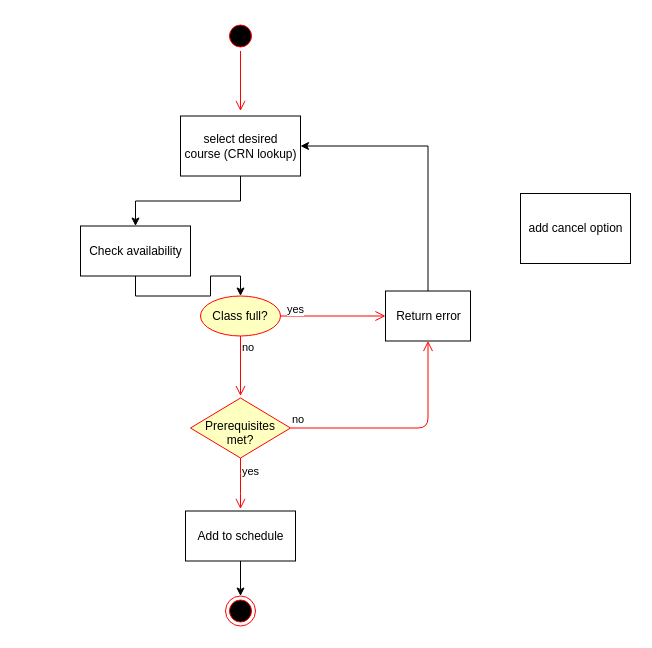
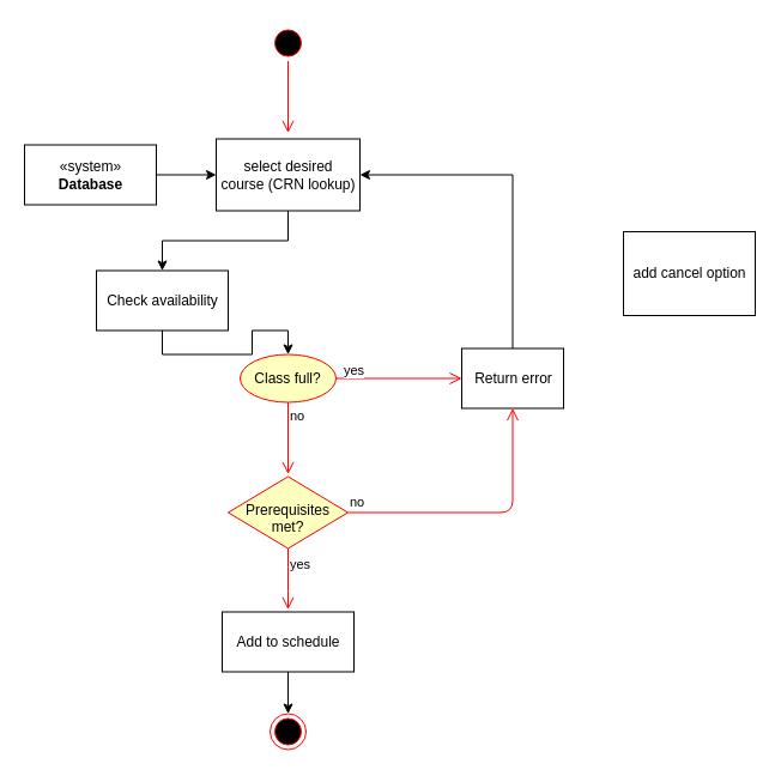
  <mxCell id="0" />
  <mxCell id="1" parent="0" />
  <mxCell id="2" value="" style="ellipse;html=1;shape=startState;fillColor=#000000;strokeColor=#ff0000;" parent="1" vertex="1"><mxGeometry x="225" y="20.5" width="30" height="30" as="geometry" /></mxCell>
  <mxCell id="3" value="" style="edgeStyle=orthogonalEdgeStyle;html=1;verticalAlign=bottom;endArrow=open;endSize=8;strokeColor=#ff0000;" parent="1" source="2" edge="1"><mxGeometry relative="1" as="geometry"><mxPoint x="240" y="110.5" as="targetPoint" /></mxGeometry></mxCell>
  <mxCell id="4" style="edgeStyle=orthogonalEdgeStyle;rounded=0;orthogonalLoop=1;jettySize=auto;html=1;exitX=0.5;exitY=1;exitDx=0;exitDy=0;entryX=0.5;entryY=0;entryDx=0;entryDy=0;" parent="1" source="5" target="7" edge="1"><mxGeometry relative="1" as="geometry"><mxPoint x="240.345" y="205.81" as="targetPoint" /></mxGeometry></mxCell>
  <mxCell id="5" value="select desired &lt;br&gt;course (CRN lookup)" style="html=1;" parent="1" vertex="1"><mxGeometry x="180" y="115.5" width="120" height="60" as="geometry" /></mxCell>
  <mxCell id="6" style="edgeStyle=orthogonalEdgeStyle;rounded=0;orthogonalLoop=1;jettySize=auto;html=1;exitX=0.5;exitY=1;exitDx=0;exitDy=0;entryX=0.5;entryY=0;entryDx=0;entryDy=0;" parent="1" source="7" target="8" edge="1"><mxGeometry relative="1" as="geometry" /></mxCell>
  <mxCell id="7" value="Check availability" style="html=1;" parent="1" vertex="1"><mxGeometry x="80" y="225.5" width="110" height="50" as="geometry" /></mxCell>
  <mxCell id="8" value="Class full?" style="ellipse;whiteSpace=wrap;html=1;fillColor=#ffffc0;strokeColor=#ff0000;" parent="1" vertex="1"><mxGeometry x="200" y="295.5" width="80" height="40" as="geometry" /></mxCell>
  <mxCell id="9" value="no" style="edgeStyle=orthogonalEdgeStyle;html=1;align=left;verticalAlign=bottom;endArrow=open;endSize=8;strokeColor=#ff0000;entryX=0;entryY=0.5;entryDx=0;entryDy=0;" parent="1" source="8" target="15" edge="1"><mxGeometry x="-1" y="-57" relative="1" as="geometry"><mxPoint x="375" y="315.5" as="targetPoint" /><mxPoint x="-40" y="-17" as="offset" /></mxGeometry></mxCell>
  <mxCell id="10" value="yes" style="edgeStyle=orthogonalEdgeStyle;html=1;align=left;verticalAlign=top;endArrow=open;endSize=8;strokeColor=#ff0000;" parent="1" source="8" edge="1"><mxGeometry x="-1" y="60" relative="1" as="geometry"><mxPoint x="240" y="395.5" as="targetPoint" /><mxPoint x="-15" y="-40" as="offset" /></mxGeometry></mxCell>
  <mxCell id="11" value="&lt;h3&gt;&lt;/h3&gt;Prerequisites met?" style="rhombus;whiteSpace=wrap;html=1;fillColor=#ffffc0;strokeColor=#ff0000;verticalAlign=top;" parent="1" vertex="1"><mxGeometry x="190" y="397.5" width="100" height="60" as="geometry" /></mxCell>
  <mxCell id="12" value="no" style="edgeStyle=orthogonalEdgeStyle;html=1;align=left;verticalAlign=bottom;endArrow=open;endSize=8;strokeColor=#ff0000;entryX=0.5;entryY=1;entryDx=0;entryDy=0;" parent="1" source="11" target="15" edge="1"><mxGeometry x="-1" relative="1" as="geometry"><mxPoint x="360" y="428.5" as="targetPoint" /></mxGeometry></mxCell>
  <mxCell id="13" value="yes" style="edgeStyle=orthogonalEdgeStyle;html=1;align=left;verticalAlign=top;endArrow=open;endSize=8;strokeColor=#ff0000;" parent="1" source="11" edge="1"><mxGeometry x="-1" relative="1" as="geometry"><mxPoint x="240" y="508.5" as="targetPoint" /></mxGeometry></mxCell>
  <mxCell id="14" style="edgeStyle=orthogonalEdgeStyle;rounded=0;orthogonalLoop=1;jettySize=auto;html=1;exitX=0.5;exitY=0;exitDx=0;exitDy=0;entryX=1;entryY=0.5;entryDx=0;entryDy=0;" parent="1" source="15" target="5" edge="1"><mxGeometry relative="1" as="geometry" /></mxCell>
  <mxCell id="15" value="Return error" style="html=1;" parent="1" vertex="1"><mxGeometry x="385" y="290.5" width="85" height="50" as="geometry" /></mxCell>
  <mxCell id="16" style="edgeStyle=orthogonalEdgeStyle;rounded=0;orthogonalLoop=1;jettySize=auto;html=1;exitX=0.5;exitY=1;exitDx=0;exitDy=0;entryX=0.5;entryY=0;entryDx=0;entryDy=0;" parent="1" source="17" target="18" edge="1"><mxGeometry relative="1" as="geometry" /></mxCell>
  <mxCell id="17" value="Add to schedule" style="html=1;" parent="1" vertex="1"><mxGeometry x="185" y="510.5" width="110" height="50" as="geometry" /></mxCell>
  <mxCell id="18" value="" style="ellipse;html=1;shape=endState;fillColor=#000000;strokeColor=#ff0000;" parent="1" vertex="1"><mxGeometry x="225" y="595.5" width="30" height="30" as="geometry" /></mxCell>
  <mxCell id="19" value="add cancel option&lt;br&gt;" style="html=1;" parent="1" vertex="1"><mxGeometry x="520" y="193" width="110" height="70" as="geometry" /></mxCell>
+ <mxCell id="20" style="edgeStyle=orthogonalEdgeStyle;rounded=0;orthogonalLoop=1;jettySize=auto;html=1;exitX=1;exitY=0.5;exitDx=0;exitDy=0;entryX=0;entryY=0.5;entryDx=0;entryDy=0;" edge="1" parent="1" source="21" target="5"><mxGeometry relative="1" as="geometry" /></mxCell>
+ <mxCell id="21" value="«system»&lt;br&gt;&lt;b&gt;Database&lt;/b&gt;&lt;br&gt;" style="html=1;" vertex="1" parent="1"><mxGeometry x="20" y="120.5" width="110" height="50" as="geometry" /></mxCell>
